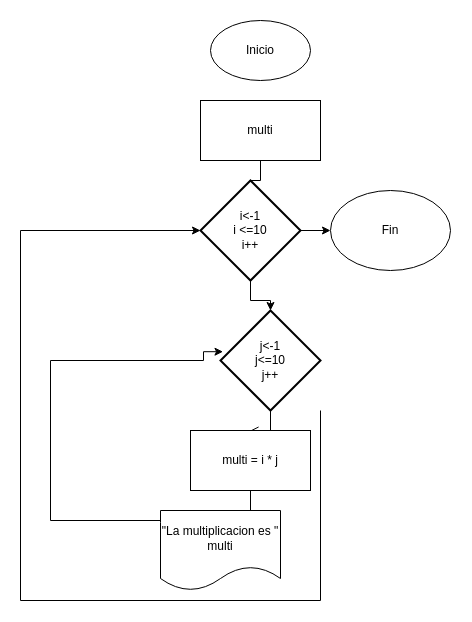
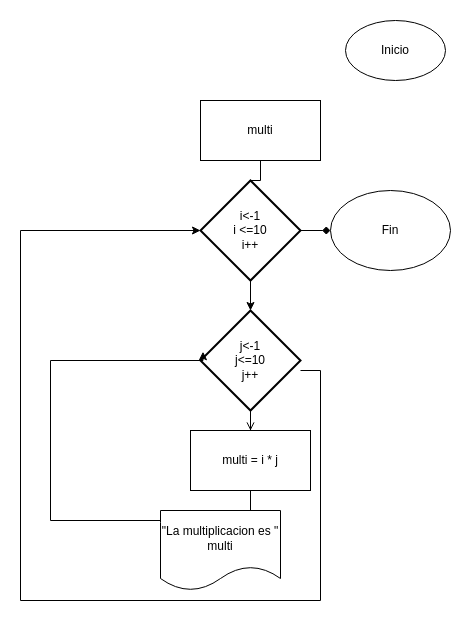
  <mxCell id="0" />
  <mxCell id="1" parent="0" />
- <mxCell id="2" value="Inicio" style="ellipse;whiteSpace=wrap;html=1;" vertex="1" parent="1"><mxGeometry x="210" width="100" height="60" as="geometry" y="20" /></mxCell>
+ <mxCell id="2" value="Inicio" style="ellipse;whiteSpace=wrap;html=1;" vertex="1" parent="1"><mxGeometry x="345" y="20" width="100" height="60" as="geometry" /></mxCell>
  <mxCell id="3" style="edgeStyle=orthogonalEdgeStyle;rounded=0;orthogonalLoop=1;jettySize=auto;html=1;endArrow=none;" edge="1" parent="1" source="4" target="7"><mxGeometry relative="1" as="geometry" /></mxCell>
  <mxCell id="4" value="multi" style="rounded=0;whiteSpace=wrap;html=1;" vertex="1" parent="1"><mxGeometry x="200" y="100" width="120" height="60" as="geometry" /></mxCell>
  <mxCell id="5" style="edgeStyle=orthogonalEdgeStyle;rounded=0;orthogonalLoop=1;jettySize=auto;html=1;" edge="1" parent="1" source="7" target="10"><mxGeometry relative="1" as="geometry" /></mxCell>
- <mxCell id="6" style="edgeStyle=orthogonalEdgeStyle;rounded=0;orthogonalLoop=1;jettySize=auto;html=1;" edge="1" parent="1" source="7" target="15"><mxGeometry relative="1" as="geometry" /></mxCell>
+ <mxCell id="6" style="edgeStyle=orthogonalEdgeStyle;rounded=0;orthogonalLoop=1;jettySize=auto;html=1;endArrow=diamond;" edge="1" parent="1" source="7" target="15"><mxGeometry relative="1" as="geometry" /></mxCell>
  <mxCell id="7" value="i&amp;lt;-1&lt;br&gt;i &amp;lt;=10&lt;br&gt;i++" style="strokeWidth=2;html=1;shape=mxgraph.flowchart.decision;whiteSpace=wrap;" vertex="1" parent="1"><mxGeometry x="200" y="180" width="100" height="100" as="geometry" /></mxCell>
  <mxCell id="8" style="edgeStyle=orthogonalEdgeStyle;rounded=0;orthogonalLoop=1;jettySize=auto;html=1;endArrow=open;" edge="1" parent="1" source="10" target="12"><mxGeometry relative="1" as="geometry" /></mxCell>
  <mxCell id="9" style="edgeStyle=orthogonalEdgeStyle;rounded=0;orthogonalLoop=1;jettySize=auto;html=1;entryX=0;entryY=0.5;entryDx=0;entryDy=0;entryPerimeter=0;" edge="1" parent="1" source="10" target="7"><mxGeometry relative="1" as="geometry"><Array as="points"><mxPoint x="320" y="370" /><mxPoint x="320" y="600" /><mxPoint x="20" y="600" /><mxPoint x="20" y="230" /></Array></mxGeometry></mxCell>
- <mxCell id="10" value="j&amp;lt;-1&lt;br&gt;j&amp;lt;=10&lt;br&gt;j++" style="strokeWidth=2;html=1;shape=mxgraph.flowchart.decision;whiteSpace=wrap;" vertex="1" parent="1"><mxGeometry x="220" y="310" width="100" height="100" as="geometry" /></mxCell>
+ <mxCell id="10" value="j&amp;lt;-1&lt;br&gt;j&amp;lt;=10&lt;br&gt;j++" style="strokeWidth=2;html=1;shape=mxgraph.flowchart.decision;whiteSpace=wrap;" vertex="1" parent="1"><mxGeometry x="200" y="310" width="100" height="100" as="geometry" /></mxCell>
  <mxCell id="11" style="edgeStyle=orthogonalEdgeStyle;rounded=0;orthogonalLoop=1;jettySize=auto;html=1;entryX=0.667;entryY=0.194;entryDx=0;entryDy=0;entryPerimeter=0;" edge="1" parent="1" source="12" target="14"><mxGeometry relative="1" as="geometry" /></mxCell>
  <mxCell id="12" value="multi = i * j" style="rounded=0;whiteSpace=wrap;html=1;" vertex="1" parent="1"><mxGeometry x="190" y="430" width="120" height="60" as="geometry" /></mxCell>
  <mxCell id="13" style="edgeStyle=orthogonalEdgeStyle;rounded=0;orthogonalLoop=1;jettySize=auto;html=1;entryX=0.025;entryY=0.412;entryDx=0;entryDy=0;entryPerimeter=0;" edge="1" parent="1" source="14" target="10"><mxGeometry relative="1" as="geometry"><Array as="points"><mxPoint x="50" y="520" /><mxPoint x="50" y="360" /><mxPoint x="203" y="360" /></Array></mxGeometry></mxCell>
  <mxCell id="14" value="&quot;La multiplicacion es &quot; multi" style="shape=document;whiteSpace=wrap;html=1;boundedLbl=1;" vertex="1" parent="1"><mxGeometry x="160" y="510" width="120" height="80" as="geometry" /></mxCell>
  <mxCell id="15" value="Fin" style="ellipse;whiteSpace=wrap;html=1;" vertex="1" parent="1"><mxGeometry x="330" y="190" width="120" height="80" as="geometry" /></mxCell>
